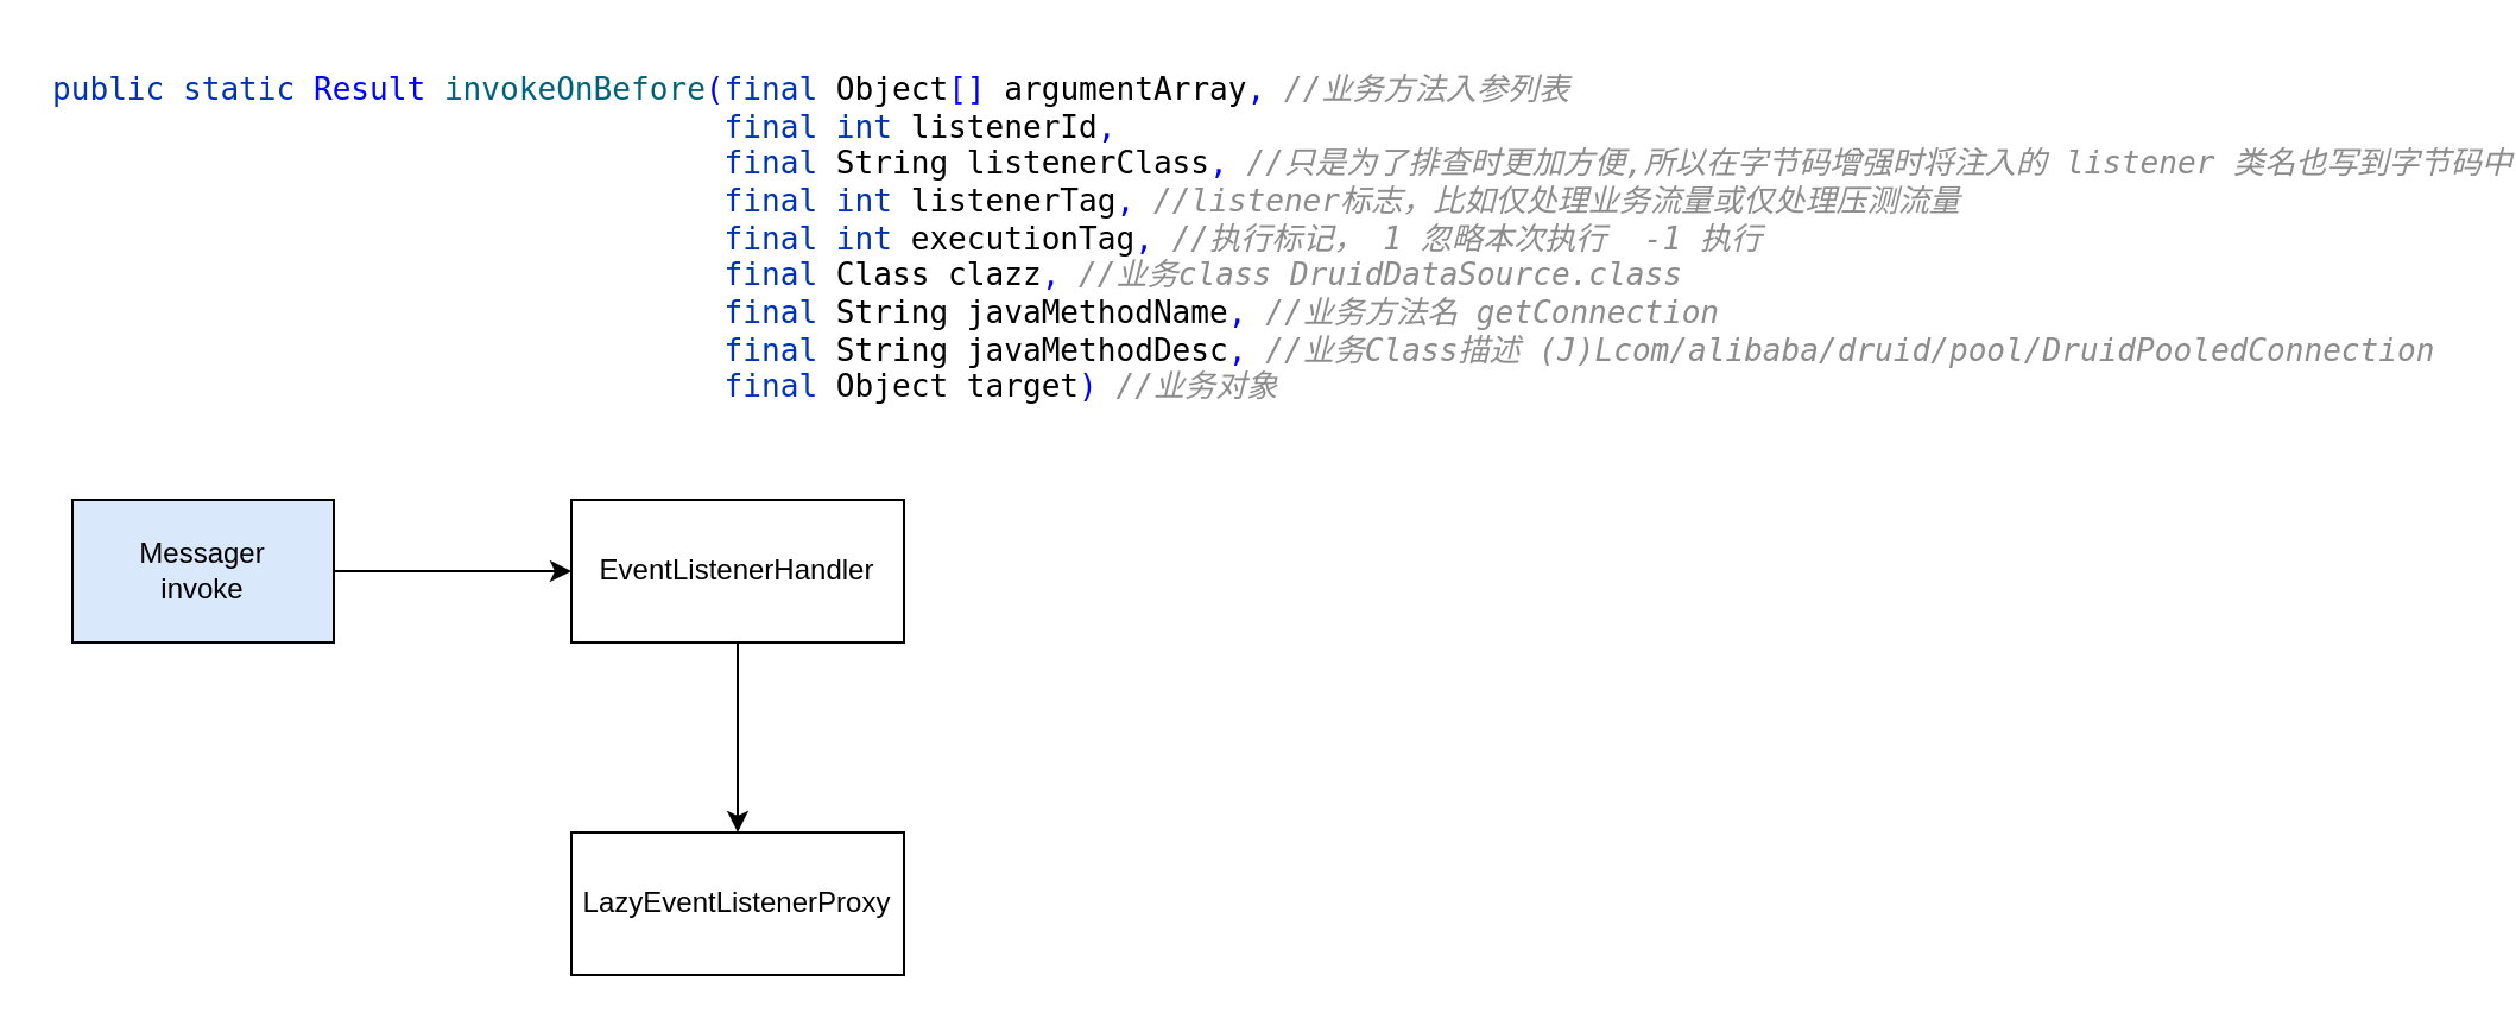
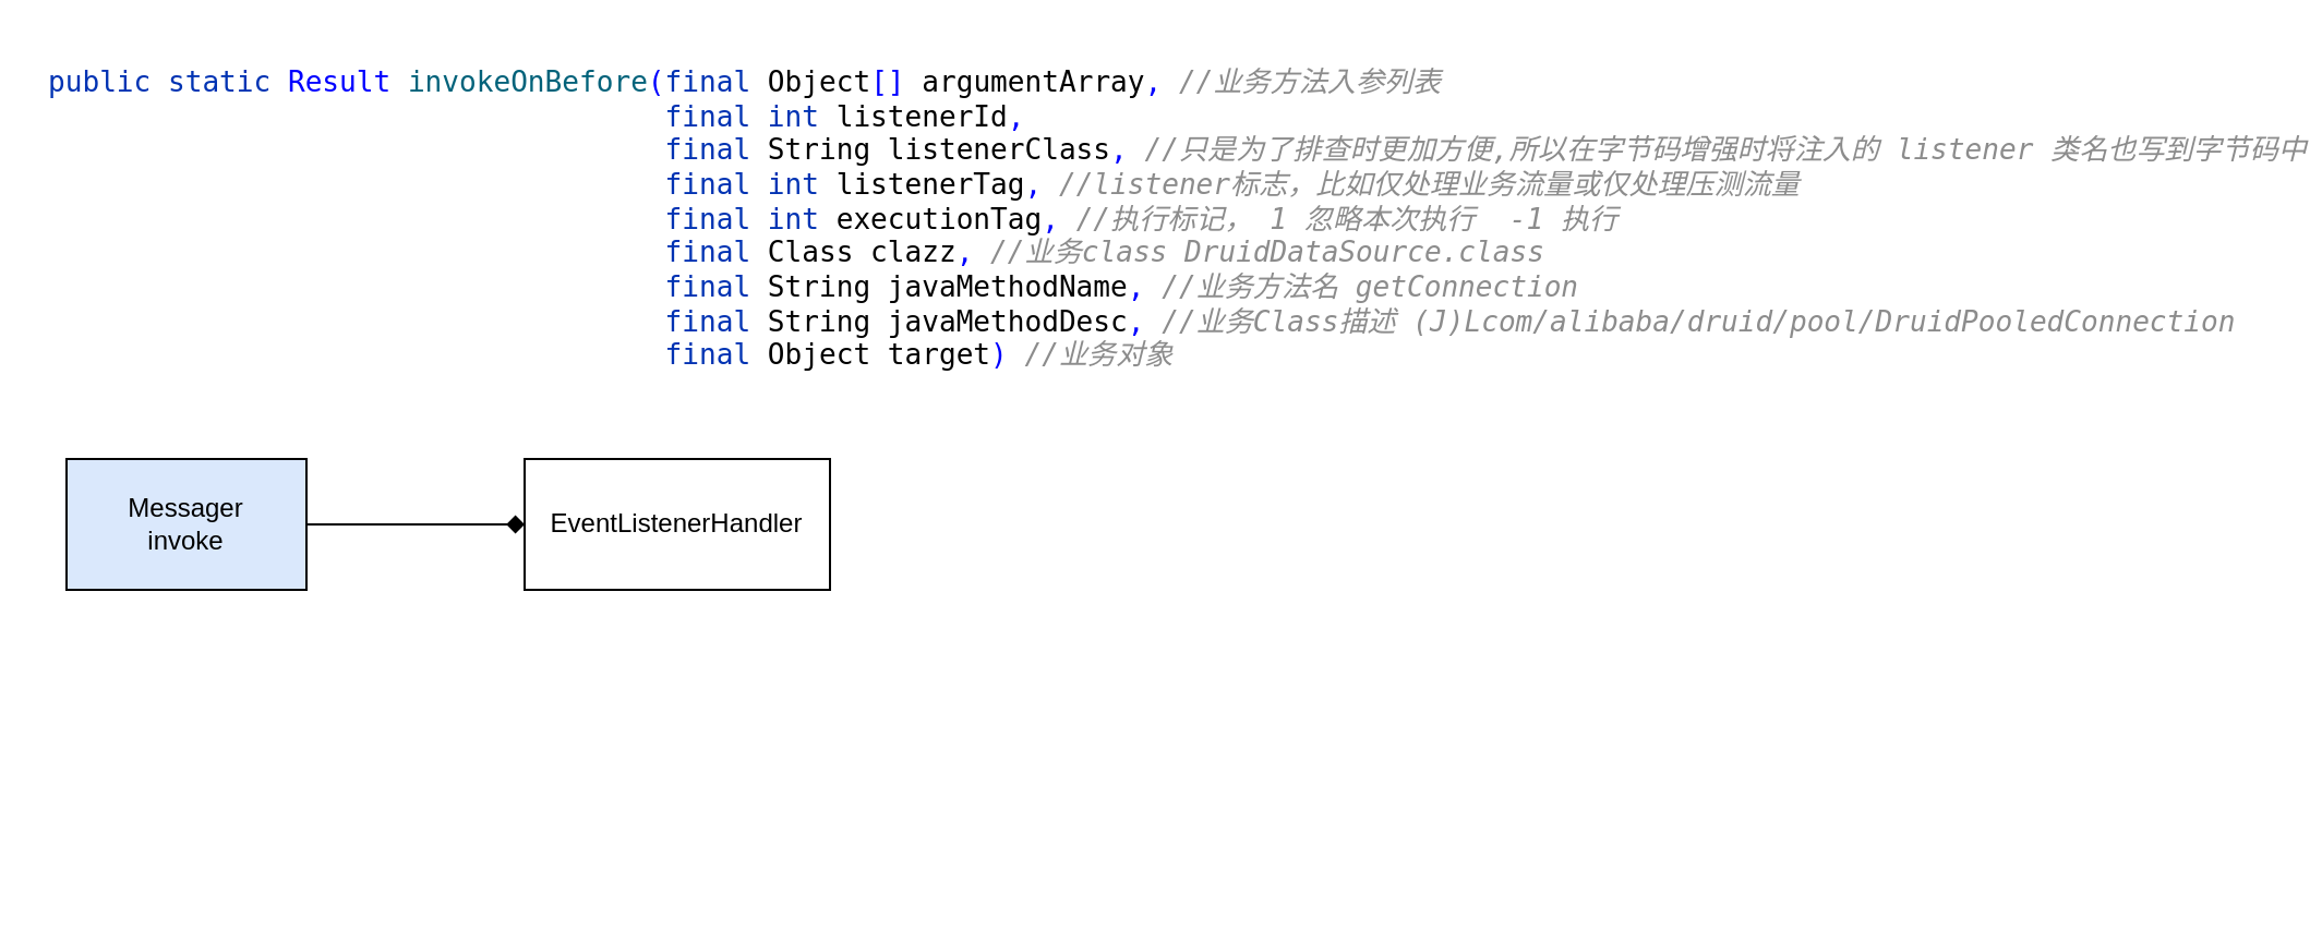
  <mxCell id="0" />
  <mxCell id="1" parent="0" />
- <mxCell id="2" style="edgeStyle=orthogonalEdgeStyle;rounded=0;orthogonalLoop=1;jettySize=auto;html=1;exitX=1;exitY=0.5;exitDx=0;exitDy=0;entryX=0;entryY=0.5;entryDx=0;entryDy=0;" edge="1" parent="1" source="3" target="6"><mxGeometry relative="1" as="geometry" /></mxCell>
+ <mxCell id="2" style="edgeStyle=orthogonalEdgeStyle;rounded=0;orthogonalLoop=1;jettySize=auto;html=1;exitX=1;exitY=0.5;exitDx=0;exitDy=0;entryX=0;entryY=0.5;entryDx=0;entryDy=0;endArrow=diamond;" edge="1" parent="1" source="3" target="6"><mxGeometry relative="1" as="geometry" /></mxCell>
  <mxCell id="3" value="Messager&lt;br&gt;invoke" style="rounded=0;whiteSpace=wrap;html=1;fillColor=#dae8fc;" parent="1" vertex="1"><mxGeometry x="30" y="210" width="110" height="60" as="geometry" /></mxCell>
  <mxCell id="4" value="&lt;div style=&quot;background-color: rgb(255, 255, 255);&quot;&gt;&lt;pre style=&quot;font-family: &amp;quot;JetBrains Mono&amp;quot;, monospace; font-size: 9.8pt;&quot;&gt;&lt;font style=&quot;color: rgb(0, 0, 255);&quot;&gt;&lt;span style=&quot;color: rgb(0, 51, 179);&quot;&gt;public static &lt;/span&gt;Result &lt;span style=&quot;color: rgb(0, 98, 122);&quot;&gt;invokeOnBefore&lt;/span&gt;(&lt;span style=&quot;color: rgb(0, 51, 179);&quot;&gt;final &lt;/span&gt;&lt;span style=&quot;color: rgb(0, 0, 0);&quot;&gt;Object&lt;/span&gt;[] &lt;span style=&quot;color: rgb(0, 0, 0);&quot;&gt;argumentArray&lt;/span&gt;, &lt;span style=&quot;font-style: italic; color: rgb(140, 140, 140);&quot;&gt;//&lt;/span&gt;&lt;span style=&quot;font-style: italic; font-family: Menlo-Regular, monospace; color: rgb(140, 140, 140);&quot;&gt;业务方法入参列表&lt;br&gt;&lt;/span&gt;&lt;span style=&quot;font-style: italic; font-family: Menlo-Regular, monospace; color: rgb(140, 140, 140);&quot;&gt;                                    &lt;/span&gt;&lt;span style=&quot;color: rgb(0, 51, 179);&quot;&gt;final int &lt;/span&gt;&lt;span style=&quot;color: rgb(0, 0, 0);&quot;&gt;listenerId&lt;/span&gt;,&lt;br&gt;                                    &lt;span style=&quot;color: rgb(0, 51, 179);&quot;&gt;final &lt;/span&gt;&lt;span style=&quot;color: rgb(0, 0, 0);&quot;&gt;String listenerClass&lt;/span&gt;, &lt;span style=&quot;font-style: italic; color: rgb(140, 140, 140);&quot;&gt;//&lt;/span&gt;&lt;span style=&quot;font-style: italic; font-family: Menlo-Regular, monospace; color: rgb(140, 140, 140);&quot;&gt;只是为了排查时更加方便&lt;/span&gt;&lt;span style=&quot;font-style: italic; color: rgb(140, 140, 140);&quot;&gt;,&lt;/span&gt;&lt;span style=&quot;font-style: italic; font-family: Menlo-Regular, monospace; color: rgb(140, 140, 140);&quot;&gt;所以在字节码增强时将注入的&lt;/span&gt;&lt;span style=&quot;font-style: italic; color: rgb(140, 140, 140);&quot;&gt; listener &lt;/span&gt;&lt;span style=&quot;font-style: italic; font-family: Menlo-Regular, monospace; color: rgb(140, 140, 140);&quot;&gt;类名也写到字节码中&lt;br&gt;&lt;/span&gt;&lt;span style=&quot;font-style: italic; font-family: Menlo-Regular, monospace; color: rgb(140, 140, 140);&quot;&gt;                                    &lt;/span&gt;&lt;span style=&quot;color: rgb(0, 51, 179);&quot;&gt;final int &lt;/span&gt;&lt;span style=&quot;color: rgb(0, 0, 0);&quot;&gt;listenerTag&lt;/span&gt;, &lt;span style=&quot;font-style: italic; color: rgb(140, 140, 140);&quot;&gt;//listener&lt;/span&gt;&lt;span style=&quot;font-style: italic; font-family: Menlo-Regular, monospace; color: rgb(140, 140, 140);&quot;&gt;标志，比如仅处理业务流量或仅处理压测流量&lt;br&gt;&lt;/span&gt;&lt;span style=&quot;font-style: italic; font-family: Menlo-Regular, monospace; color: rgb(140, 140, 140);&quot;&gt;                                    &lt;/span&gt;&lt;span style=&quot;color: rgb(0, 51, 179);&quot;&gt;final int &lt;/span&gt;&lt;span style=&quot;color: rgb(0, 0, 0);&quot;&gt;executionTag&lt;/span&gt;, &lt;span style=&quot;font-style: italic; color: rgb(140, 140, 140);&quot;&gt;//&lt;/span&gt;&lt;span style=&quot;font-style: italic; font-family: Menlo-Regular, monospace; color: rgb(140, 140, 140);&quot;&gt;执行标记，&lt;/span&gt;&lt;span style=&quot;font-style: italic; color: rgb(140, 140, 140);&quot;&gt; 1 &lt;/span&gt;&lt;span style=&quot;font-style: italic; font-family: Menlo-Regular, monospace; color: rgb(140, 140, 140);&quot;&gt;忽略本次执行&lt;/span&gt;&lt;span style=&quot;font-style: italic; color: rgb(140, 140, 140);&quot;&gt;  -1 &lt;/span&gt;&lt;span style=&quot;font-style: italic; font-family: Menlo-Regular, monospace; color: rgb(140, 140, 140);&quot;&gt;执行&lt;br&gt;&lt;/span&gt;&lt;span style=&quot;font-style: italic; font-family: Menlo-Regular, monospace; color: rgb(140, 140, 140);&quot;&gt;                                    &lt;/span&gt;&lt;span style=&quot;color: rgb(0, 51, 179);&quot;&gt;final &lt;/span&gt;&lt;span style=&quot;color: rgb(0, 0, 0);&quot;&gt;Class clazz&lt;/span&gt;, &lt;span style=&quot;font-style: italic; color: rgb(140, 140, 140);&quot;&gt;//&lt;/span&gt;&lt;span style=&quot;font-style: italic; font-family: Menlo-Regular, monospace; color: rgb(140, 140, 140);&quot;&gt;业务&lt;/span&gt;&lt;span style=&quot;font-style: italic; color: rgb(140, 140, 140);&quot;&gt;class DruidDataSource.class&lt;br&gt;&lt;/span&gt;&lt;span style=&quot;font-style: italic; color: rgb(140, 140, 140);&quot;&gt;                                    &lt;/span&gt;&lt;span style=&quot;color: rgb(0, 51, 179);&quot;&gt;final &lt;/span&gt;&lt;span style=&quot;color: rgb(0, 0, 0);&quot;&gt;String javaMethodName&lt;/span&gt;, &lt;span style=&quot;font-style: italic; color: rgb(140, 140, 140);&quot;&gt;//&lt;/span&gt;&lt;span style=&quot;font-style: italic; font-family: Menlo-Regular, monospace; color: rgb(140, 140, 140);&quot;&gt;业务方法名&lt;/span&gt;&lt;span style=&quot;font-style: italic; color: rgb(140, 140, 140);&quot;&gt; getConnection&lt;br&gt;&lt;/span&gt;&lt;span style=&quot;font-style: italic; color: rgb(140, 140, 140);&quot;&gt;                                    &lt;/span&gt;&lt;span style=&quot;color: rgb(0, 51, 179);&quot;&gt;final &lt;/span&gt;&lt;span style=&quot;color: rgb(0, 0, 0);&quot;&gt;String javaMethodDesc&lt;/span&gt;, &lt;span style=&quot;font-style: italic; color: rgb(140, 140, 140);&quot;&gt;//&lt;/span&gt;&lt;span style=&quot;font-style: italic; font-family: Menlo-Regular, monospace; color: rgb(140, 140, 140);&quot;&gt;业务&lt;/span&gt;&lt;span style=&quot;font-style: italic; color: rgb(140, 140, 140);&quot;&gt;Class&lt;/span&gt;&lt;span style=&quot;font-style: italic; font-family: Menlo-Regular, monospace; color: rgb(140, 140, 140);&quot;&gt;描述&lt;/span&gt;&lt;span style=&quot;font-style: italic; color: rgb(140, 140, 140);&quot;&gt; (J)Lcom/alibaba/druid/pool/DruidPooledConnection&lt;br&gt;&lt;/span&gt;&lt;span style=&quot;font-style: italic; color: rgb(140, 140, 140);&quot;&gt;                                    &lt;/span&gt;&lt;span style=&quot;color: rgb(0, 51, 179);&quot;&gt;final &lt;/span&gt;&lt;span style=&quot;color: rgb(0, 0, 0);&quot;&gt;Object target&lt;/span&gt;) &lt;span style=&quot;font-style: italic; color: rgb(140, 140, 140);&quot;&gt;//&lt;/span&gt;&lt;span style=&quot;font-style: italic; font-family: Menlo-Regular, monospace; color: rgb(140, 140, 140);&quot;&gt;业务对象&lt;/span&gt;&lt;/font&gt;&lt;/pre&gt;&lt;/div&gt;" style="text;html=1;align=left;verticalAlign=middle;whiteSpace=wrap;rounded=0;" vertex="1" parent="1"><mxGeometry x="20" y="20" width="360" height="160" as="geometry" /></mxCell>
- <mxCell id="5" style="edgeStyle=orthogonalEdgeStyle;rounded=0;orthogonalLoop=1;jettySize=auto;html=1;exitX=0.5;exitY=1;exitDx=0;exitDy=0;" edge="1" parent="1" source="6" target="7"><mxGeometry relative="1" as="geometry" /></mxCell>
  <mxCell id="6" value="EventListenerHandler" style="rounded=0;whiteSpace=wrap;html=1;" vertex="1" parent="1"><mxGeometry x="240" y="210" width="140" height="60" as="geometry" /></mxCell>
- <mxCell id="7" value="LazyEventListenerProxy" style="rounded=0;whiteSpace=wrap;html=1;" vertex="1" parent="1"><mxGeometry x="240" y="350" width="140" height="60" as="geometry" /></mxCell>
